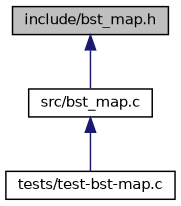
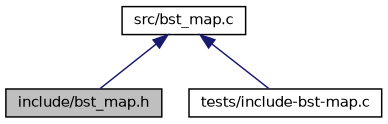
  digraph {
    node [color=black fillcolor=white fontname=Helvetica fontsize=10 shape=record style=filled]
    edge [color=midnightblue dir=back fontname=Helvetica fontsize=10 labelfontname=Helvetica labelfontsize=10 style=solid]
    n1 [fillcolor=grey75 fontcolor=black height=0.2 label="include/bst_map.h" width=0.4]
    n2 [height=0.2 label="src/bst_map.c" width=0.4]
-   n3 [height=0.2 label="tests/test-bst-map.c" width=0.4]
-   n1 -> n2
+   n3 [height=0.2 label="tests/include-bst-map.c" width=0.4]
+   n2 -> n1
    n2 -> n3
  }
